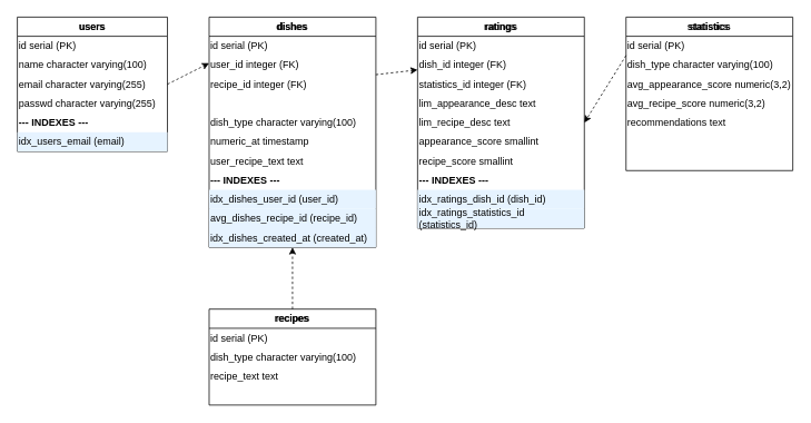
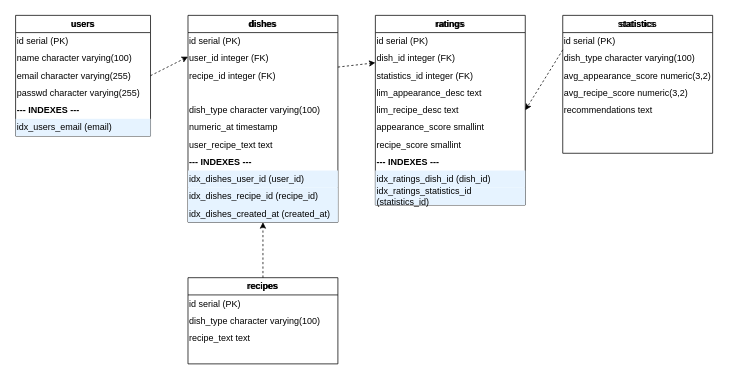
  <mxCell id="0" />
  <mxCell id="1" parent="0" />
  <mxCell id="2" value="users" style="swimlane;startSize=23;whiteSpace=wrap;html=1;fillColor=#ffffff;strokeColor=#000000;" vertex="1" parent="1"><mxGeometry x="20" y="20" width="180" height="161" as="geometry" /></mxCell>
  <mxCell id="3" value="users" style="text;strokeColor=none;fillColor=none;align=center;verticalAlign=middle;whiteSpace=wrap;rounded=0;html=1;" vertex="1" parent="2"><mxGeometry width="180" height="23" as="geometry" /></mxCell>
  <mxCell id="4" value="id serial (PK)" style="text;strokeColor=none;fillColor=none;align=left;verticalAlign=middle;whiteSpace=wrap;rounded=0;html=1;" vertex="1" parent="2"><mxGeometry x="0" y="23" width="180" height="23" as="geometry" /></mxCell>
  <mxCell id="5" value="name character varying(100)" style="text;strokeColor=none;fillColor=none;align=left;verticalAlign=middle;whiteSpace=wrap;rounded=0;html=1;" vertex="1" parent="2"><mxGeometry x="0" y="46" width="180" height="23" as="geometry" /></mxCell>
  <mxCell id="6" value="email character varying(255)" style="text;strokeColor=none;fillColor=none;align=left;verticalAlign=middle;whiteSpace=wrap;rounded=0;html=1;" vertex="1" parent="2"><mxGeometry x="0" y="69" width="180" height="23" as="geometry" /></mxCell>
  <mxCell id="7" value="passwd character varying(255)" style="text;strokeColor=none;fillColor=none;align=left;verticalAlign=middle;whiteSpace=wrap;rounded=0;html=1;" vertex="1" parent="2"><mxGeometry x="0" y="92" width="180" height="23" as="geometry" /></mxCell>
  <mxCell id="8" value="--- INDEXES ---" style="text;strokeColor=none;fillColor=none;align=left;verticalAlign=middle;whiteSpace=wrap;rounded=0;html=1;fontStyle=1" vertex="1" parent="2"><mxGeometry x="0" y="115" width="180" height="23" as="geometry" /></mxCell>
  <mxCell id="9" value="idx_users_email (email)" style="text;strokeColor=none;fillColor=#e6f3ff;align=left;verticalAlign=middle;whiteSpace=wrap;rounded=0;html=1;" vertex="1" parent="2"><mxGeometry x="0" y="138" width="180" height="23" as="geometry" /></mxCell>
  <mxCell id="10" value="dishes" style="swimlane;startSize=23;whiteSpace=wrap;html=1;fillColor=#ffffff;strokeColor=#000000;" vertex="1" parent="1"><mxGeometry x="250" y="20" width="200" height="276" as="geometry" /></mxCell>
  <mxCell id="11" value="dishes" style="text;strokeColor=none;fillColor=none;align=center;verticalAlign=middle;whiteSpace=wrap;rounded=0;html=1;" vertex="1" parent="10"><mxGeometry width="200" height="23" as="geometry" /></mxCell>
  <mxCell id="12" value="id serial (PK)" style="text;strokeColor=none;fillColor=none;align=left;verticalAlign=middle;whiteSpace=wrap;rounded=0;html=1;" vertex="1" parent="10"><mxGeometry x="0" y="23" width="200" height="23" as="geometry" /></mxCell>
  <mxCell id="13" value="user_id integer (FK)" style="text;strokeColor=none;fillColor=none;align=left;verticalAlign=middle;whiteSpace=wrap;rounded=0;html=1;" vertex="1" parent="10"><mxGeometry x="0" y="46" width="200" height="23" as="geometry" /></mxCell>
  <mxCell id="14" value="recipe_id integer (FK)" style="text;strokeColor=none;fillColor=none;align=left;verticalAlign=middle;whiteSpace=wrap;rounded=0;html=1;" vertex="1" parent="10"><mxGeometry x="0" y="69" width="200" height="23" as="geometry" /></mxCell>
  <mxCell id="15" value="dish_type character varying(100)" style="text;strokeColor=none;fillColor=none;align=left;verticalAlign=middle;whiteSpace=wrap;rounded=0;html=1;" vertex="1" parent="10"><mxGeometry x="0" y="115" width="200" height="23" as="geometry" /></mxCell>
  <mxCell id="16" value="numeric_at timestamp" style="text;strokeColor=none;fillColor=none;align=left;verticalAlign=middle;whiteSpace=wrap;rounded=0;html=1;" vertex="1" parent="10"><mxGeometry x="0" y="138" width="200" height="23" as="geometry" /></mxCell>
  <mxCell id="17" value="user_recipe_text text" style="text;strokeColor=none;fillColor=none;align=left;verticalAlign=middle;whiteSpace=wrap;rounded=0;html=1;" vertex="1" parent="10"><mxGeometry x="0" y="161" width="200" height="23" as="geometry" /></mxCell>
  <mxCell id="18" value="--- INDEXES ---" style="text;strokeColor=none;fillColor=none;align=left;verticalAlign=middle;whiteSpace=wrap;rounded=0;html=1;fontStyle=1" vertex="1" parent="10"><mxGeometry x="0" y="184" width="200" height="23" as="geometry" /></mxCell>
  <mxCell id="19" value="idx_dishes_user_id (user_id)" style="text;strokeColor=none;fillColor=#e6f3ff;align=left;verticalAlign=middle;whiteSpace=wrap;rounded=0;html=1;" vertex="1" parent="10"><mxGeometry x="0" y="207" width="200" height="23" as="geometry" /></mxCell>
- <mxCell id="20" value="avg_dishes_recipe_id (recipe_id)" style="text;strokeColor=none;fillColor=#e6f3ff;align=left;verticalAlign=middle;whiteSpace=wrap;rounded=0;html=1;" vertex="1" parent="10"><mxGeometry x="0" y="230" width="200" height="23" as="geometry" /></mxCell>
+ <mxCell id="20" value="idx_dishes_recipe_id (recipe_id)" style="text;strokeColor=none;fillColor=#e6f3ff;align=left;verticalAlign=middle;whiteSpace=wrap;rounded=0;html=1;" vertex="1" parent="10"><mxGeometry x="0" y="230" width="200" height="23" as="geometry" /></mxCell>
  <mxCell id="21" value="idx_dishes_created_at (created_at)" style="text;strokeColor=none;fillColor=#e6f3ff;align=left;verticalAlign=middle;whiteSpace=wrap;rounded=0;html=1;" vertex="1" parent="10"><mxGeometry x="0" y="253" width="200" height="23" as="geometry" /></mxCell>
  <mxCell id="22" value="ratings" style="swimlane;startSize=23;whiteSpace=wrap;html=1;fillColor=#ffffff;strokeColor=#000000;" vertex="1" parent="1"><mxGeometry x="500" y="20" width="200" height="253" as="geometry" /></mxCell>
  <mxCell id="23" value="ratings" style="text;strokeColor=none;fillColor=none;align=center;verticalAlign=middle;whiteSpace=wrap;rounded=0;html=1;" vertex="1" parent="22"><mxGeometry width="200" height="23" as="geometry" /></mxCell>
  <mxCell id="24" value="id serial (PK)" style="text;strokeColor=none;fillColor=none;align=left;verticalAlign=middle;whiteSpace=wrap;rounded=0;html=1;" vertex="1" parent="22"><mxGeometry x="0" y="23" width="200" height="23" as="geometry" /></mxCell>
  <mxCell id="25" value="dish_id integer (FK)" style="text;strokeColor=none;fillColor=none;align=left;verticalAlign=middle;whiteSpace=wrap;rounded=0;html=1;" vertex="1" parent="22"><mxGeometry x="0" y="46" width="200" height="23" as="geometry" /></mxCell>
  <mxCell id="26" value="statistics_id integer (FK)" style="text;strokeColor=none;fillColor=none;align=left;verticalAlign=middle;whiteSpace=wrap;rounded=0;html=1;" vertex="1" parent="22"><mxGeometry x="0" y="69" width="200" height="23" as="geometry" /></mxCell>
  <mxCell id="27" value="lim_appearance_desc text" style="text;strokeColor=none;fillColor=none;align=left;verticalAlign=middle;whiteSpace=wrap;rounded=0;html=1;" vertex="1" parent="22"><mxGeometry x="0" y="92" width="200" height="23" as="geometry" /></mxCell>
  <mxCell id="28" value="lim_recipe_desc text" style="text;strokeColor=none;fillColor=none;align=left;verticalAlign=middle;whiteSpace=wrap;rounded=0;html=1;" vertex="1" parent="22"><mxGeometry x="0" y="115" width="200" height="23" as="geometry" /></mxCell>
  <mxCell id="29" value="appearance_score smallint" style="text;strokeColor=none;fillColor=none;align=left;verticalAlign=middle;whiteSpace=wrap;rounded=0;html=1;" vertex="1" parent="22"><mxGeometry x="0" y="138" width="200" height="23" as="geometry" /></mxCell>
  <mxCell id="30" value="recipe_score smallint" style="text;strokeColor=none;fillColor=none;align=left;verticalAlign=middle;whiteSpace=wrap;rounded=0;html=1;" vertex="1" parent="22"><mxGeometry x="0" y="161" width="200" height="23" as="geometry" /></mxCell>
  <mxCell id="31" value="--- INDEXES ---" style="text;strokeColor=none;fillColor=none;align=left;verticalAlign=middle;whiteSpace=wrap;rounded=0;html=1;fontStyle=1" vertex="1" parent="22"><mxGeometry x="0" y="184" width="200" height="23" as="geometry" /></mxCell>
  <mxCell id="32" value="idx_ratings_dish_id (dish_id)" style="text;strokeColor=none;fillColor=#e6f3ff;align=left;verticalAlign=middle;whiteSpace=wrap;rounded=0;html=1;" vertex="1" parent="22"><mxGeometry x="0" y="207" width="200" height="23" as="geometry" /></mxCell>
  <mxCell id="33" value="idx_ratings_statistics_id (statistics_id)" style="text;strokeColor=none;fillColor=#e6f3ff;align=left;verticalAlign=middle;whiteSpace=wrap;rounded=0;html=1;" vertex="1" parent="22"><mxGeometry x="0" y="230" width="200" height="23" as="geometry" /></mxCell>
  <mxCell id="34" value="statistics" style="swimlane;startSize=23;whiteSpace=wrap;html=1;fillColor=#ffffff;strokeColor=#000000;" vertex="1" parent="1"><mxGeometry x="750" y="20" width="200" height="184" as="geometry" /></mxCell>
  <mxCell id="35" value="statistics" style="text;strokeColor=none;fillColor=none;align=center;verticalAlign=middle;whiteSpace=wrap;rounded=0;html=1;" vertex="1" parent="34"><mxGeometry width="200" height="23" as="geometry" /></mxCell>
  <mxCell id="36" value="id serial (PK)" style="text;strokeColor=none;fillColor=none;align=left;verticalAlign=middle;whiteSpace=wrap;rounded=0;html=1;" vertex="1" parent="34"><mxGeometry x="0" y="23" width="200" height="23" as="geometry" /></mxCell>
  <mxCell id="37" value="dish_type character varying(100)" style="text;strokeColor=none;fillColor=none;align=left;verticalAlign=middle;whiteSpace=wrap;rounded=0;html=1;" vertex="1" parent="34"><mxGeometry x="0" y="46" width="200" height="23" as="geometry" /></mxCell>
  <mxCell id="38" value="avg_appearance_score numeric(3,2)" style="text;strokeColor=none;fillColor=none;align=left;verticalAlign=middle;whiteSpace=wrap;rounded=0;html=1;" vertex="1" parent="34"><mxGeometry x="0" y="69" width="200" height="23" as="geometry" /></mxCell>
  <mxCell id="39" value="avg_recipe_score numeric(3,2)" style="text;strokeColor=none;fillColor=none;align=left;verticalAlign=middle;whiteSpace=wrap;rounded=0;html=1;" vertex="1" parent="34"><mxGeometry x="0" y="92" width="200" height="23" as="geometry" /></mxCell>
  <mxCell id="40" value="recommendations text" style="text;strokeColor=none;fillColor=none;align=left;verticalAlign=middle;whiteSpace=wrap;rounded=0;html=1;" vertex="1" parent="34"><mxGeometry x="0" y="115" width="200" height="23" as="geometry" /></mxCell>
  <mxCell id="41" value="recipes" style="swimlane;startSize=23;whiteSpace=wrap;html=1;fillColor=#ffffff;strokeColor=#000000;" vertex="1" parent="1"><mxGeometry x="250" y="370" width="200" height="115" as="geometry" /></mxCell>
  <mxCell id="42" value="recipes" style="text;strokeColor=none;fillColor=none;align=center;verticalAlign=middle;whiteSpace=wrap;rounded=0;html=1;" vertex="1" parent="41"><mxGeometry width="200" height="23" as="geometry" /></mxCell>
  <mxCell id="43" value="id serial (PK)" style="text;strokeColor=none;fillColor=none;align=left;verticalAlign=middle;whiteSpace=wrap;rounded=0;html=1;" vertex="1" parent="41"><mxGeometry x="0" y="23" width="200" height="23" as="geometry" /></mxCell>
  <mxCell id="44" value="dish_type character varying(100)" style="text;strokeColor=none;fillColor=none;align=left;verticalAlign=middle;whiteSpace=wrap;rounded=0;html=1;" vertex="1" parent="41"><mxGeometry x="0" y="46" width="200" height="23" as="geometry" /></mxCell>
  <mxCell id="45" value="recipe_text text" style="text;strokeColor=none;fillColor=none;align=left;verticalAlign=middle;whiteSpace=wrap;rounded=0;html=1;" vertex="1" parent="41"><mxGeometry x="0" y="69" width="200" height="23" as="geometry" /></mxCell>
  <mxCell id="46" value="" style="endArrow=classic;html=1;rounded=0;exitX=1;exitY=0.5;entryX=0;entryY=0.2;dashed=1;" edge="1" parent="1" source="2" target="10"><mxGeometry width="50" height="50" relative="1" as="geometry"><mxPoint x="200" y="77" as="sourcePoint" /><mxPoint x="250" y="77" as="targetPoint" /></mxGeometry></mxCell>
  <mxCell id="47" value="" style="endArrow=classic;html=1;rounded=0;exitX=0.5;exitY=0;entryX=0.5;entryY=1;dashed=1;" edge="1" parent="1" source="41" target="10"><mxGeometry width="50" height="50" relative="1" as="geometry"><mxPoint x="350" y="370" as="sourcePoint" /><mxPoint x="350" y="296" as="targetPoint" /></mxGeometry></mxCell>
  <mxCell id="48" value="" style="endArrow=classic;html=1;rounded=0;exitX=1;exitY=0.25;entryX=0;entryY=0.25;dashed=1;" edge="1" parent="1" source="10" target="22"><mxGeometry width="50" height="50" relative="1" as="geometry"><mxPoint x="450" y="66" as="sourcePoint" /><mxPoint x="500" y="66" as="targetPoint" /></mxGeometry></mxCell>
  <mxCell id="49" value="" style="endArrow=classic;html=1;rounded=0;exitX=0;exitY=0.25;entryX=1;entryY=0.5;dashed=1;" edge="1" parent="1" source="34" target="22"><mxGeometry width="50" height="50" relative="1" as="geometry"><mxPoint x="750" y="66" as="sourcePoint" /><mxPoint x="700" y="89" as="targetPoint" /></mxGeometry></mxCell>
